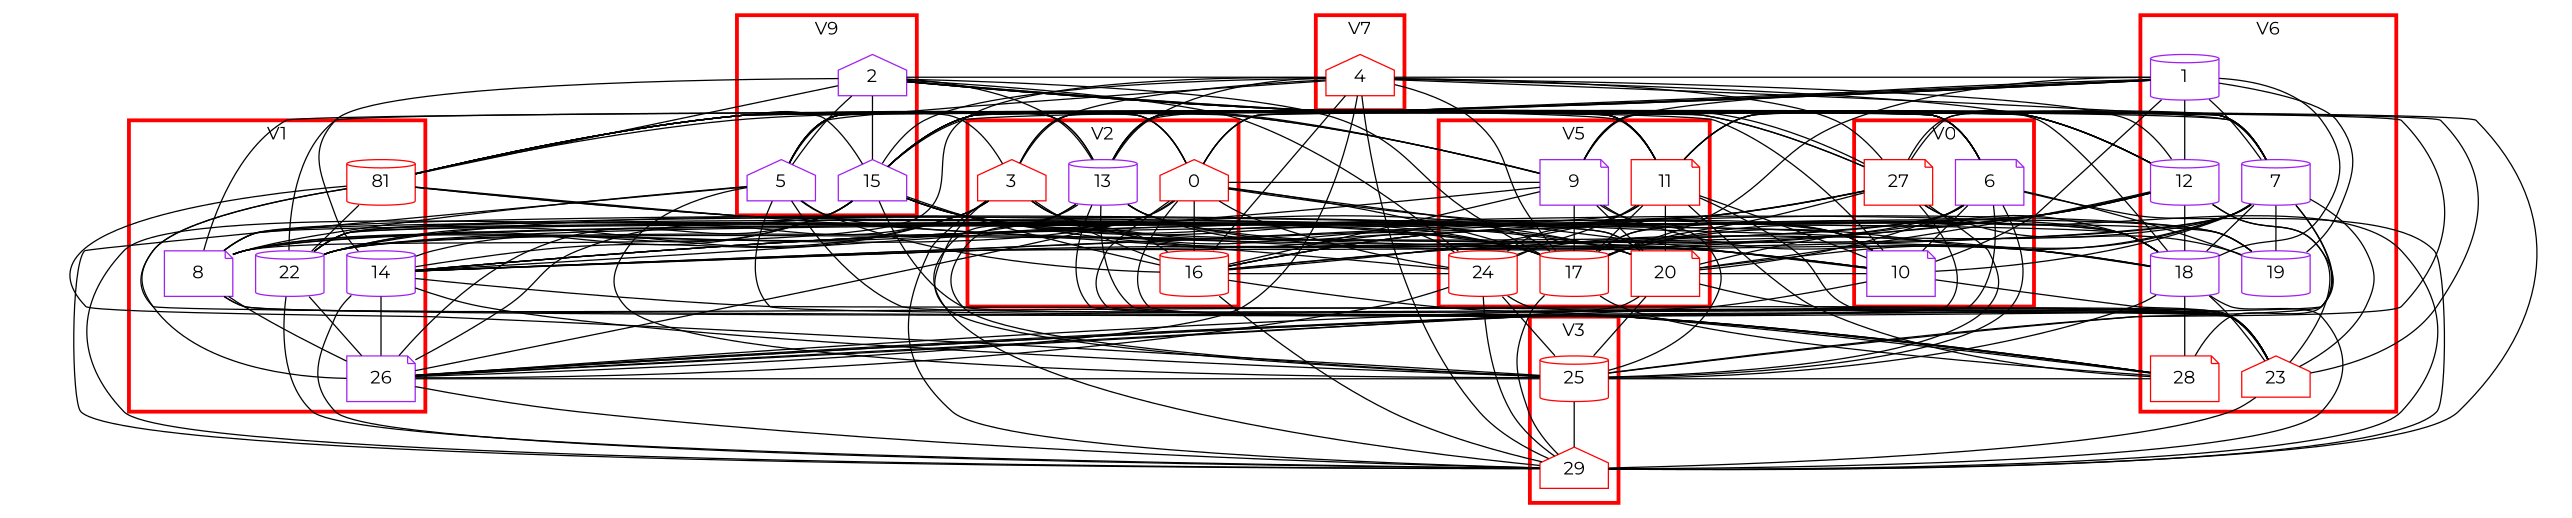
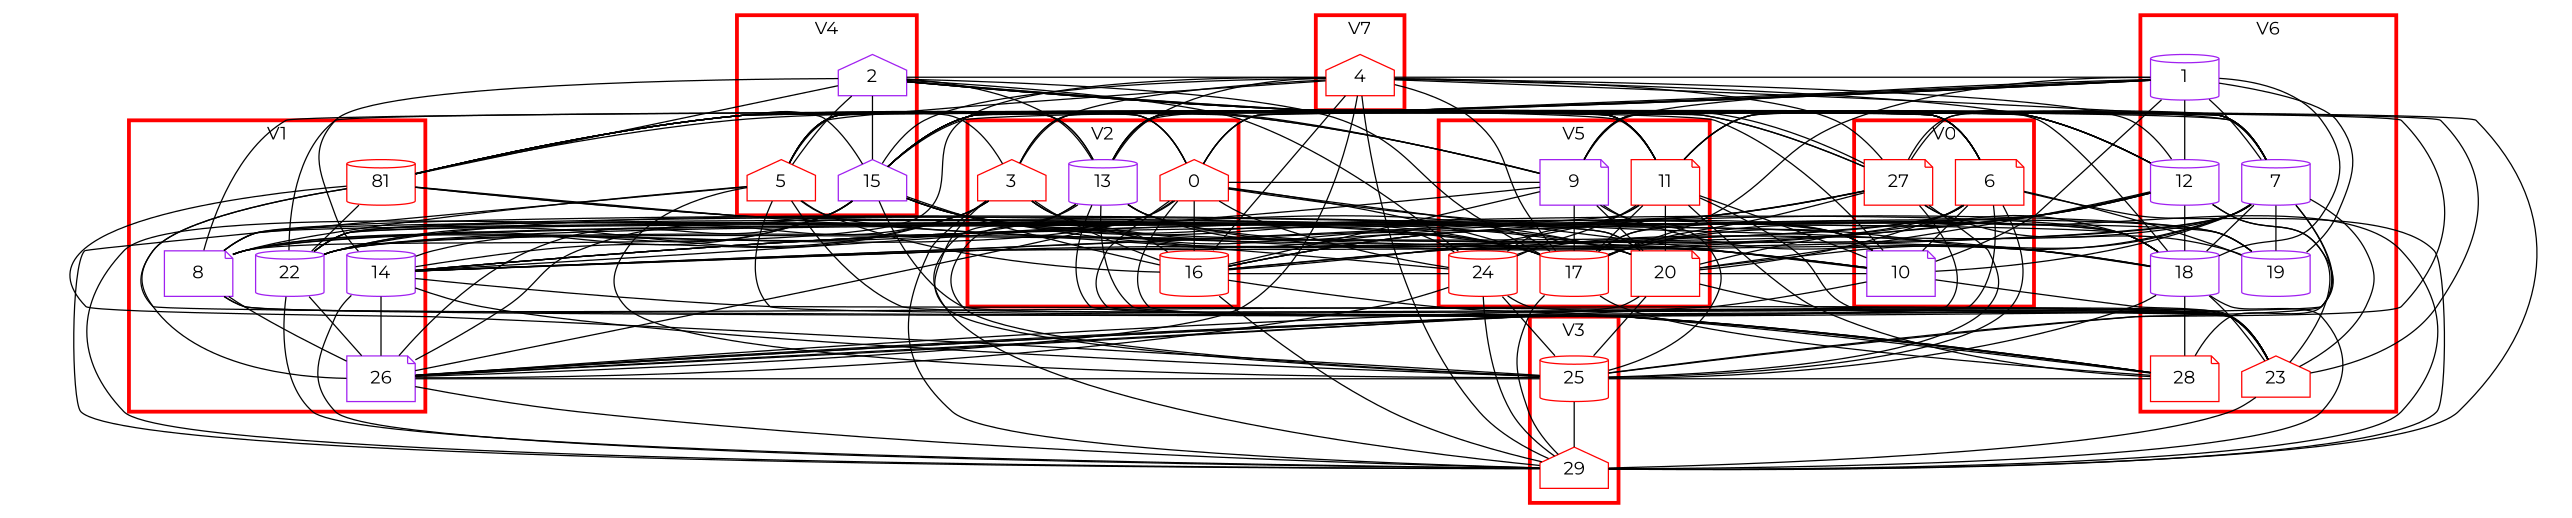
  graph {
    fontname=Montserrat
    node [color=purple fontname=Montserrat shape=cylinder]
    edge [fontname=Montserrat]
-   6 [shape=note]
+   6 [color=red shape=note]
    10 [shape=note]
    27 [color=red shape=note]
    8 [shape=note]
    14
    n6 [color=red label=81]
    22
    26 [shape=note]
    0 [color=red shape=house]
    3 [color=red shape=house]
    13
    16 [color=red]
    25 [color=red]
    29 [color=red shape=house]
    2 [shape=house]
-   5 [shape=house]
+   5 [color=red shape=house]
    15 [shape=house]
    9 [shape=note]
    11 [color=red shape=note]
    17 [color=red]
    20 [color=red shape=note]
    24 [color=red]
    1
    7
    12
    18
    19
    23 [color=red shape=house]
    28 [color=red shape=note]
    4 [color=red shape=house]
    subgraph cluster_1 {
      color=red
      label=V0
      penwidth=3
      6
      10
      27
    }
    subgraph cluster_2 {
      color=red
      label=V1
      penwidth=3
      8
      14
      n6
      22
      26
    }
    subgraph cluster_3 {
      color=red
      label=V2
      penwidth=3
      0
      3
      13
      16
    }
    subgraph cluster_4 {
      color=red
      label=V3
      penwidth=3
      25
      29
    }
    subgraph cluster_5 {
      color=red
-     label=V9
+     label=V4
      penwidth=3
      2
      5
      15
    }
    subgraph cluster_6 {
      color=red
      label=V5
      penwidth=3
      9
      11
      17
      20
      24
    }
    subgraph cluster_7 {
      color=red
      label=V6
      penwidth=3
      1
      7
      12
      18
      19
      23
      28
    }
    subgraph cluster_8 {
      color=red
      label=V7
      penwidth=3
      4
    }
    6 -- 10
    6 -- 14
    6 -- n6
    6 -- 22
    6 -- 26
    6 -- 16
    6 -- 25
    6 -- 29
    6 -- 15
    6 -- 9
    6 -- 11
    6 -- 20
    6 -- 19
    10 -- 14
    10 -- 22
    10 -- 26
    10 -- 13
    10 -- 16
    10 -- 15
    10 -- 11
    10 -- 17
    10 -- 20
    10 -- 23
    27 -- 29
    8 -- 10
    8 -- 27
    8 -- 26
    8 -- 13
    8 -- 16
    8 -- 20
    8 -- 12
    8 -- 23
    8 -- 28
    14 -- 27
    14 -- 26
    14 -- 25
    14 -- 29
    14 -- 15
    14 -- 17
    14 -- 18
    14 -- 19
    14 -- 23
    n6 -- 22
    n6 -- 26
    n6 -- 25
    n6 -- 24
    n6 -- 28
    22 -- 27
    22 -- 26
    22 -- 29
    22 -- 24
    26 -- 27
    26 -- 29
    0 -- 6
    0 -- 10
    0 -- 8
    0 -- n6
    0 -- 26
    0 -- 16
    0 -- 5
    0 -- 15
    0 -- 9
    0 -- 11
    0 -- 17
    0 -- 24
    0 -- 12
    0 -- 18
    0 -- 23
    0 -- 28
    3 -- 10
    3 -- 14
    3 -- n6
    3 -- 22
    3 -- 26
    3 -- 16
    3 -- 25
    3 -- 29
    3 -- 11
    3 -- 17
    3 -- 20
    3 -- 12
    3 -- 4
    13 -- 27
    13 -- n6
    13 -- 25
    13 -- 29
    13 -- 17
    13 -- 18
    13 -- 23
    13 -- 28
    16 -- 29
    16 -- 24
    16 -- 18
    16 -- 19
    16 -- 28
    25 -- 27
    25 -- 26
    25 -- 29
    25 -- 28
    2 -- 10
    2 -- 14
    2 -- n6
    2 -- 13
    2 -- 25
    2 -- 29
    2 -- 5
    2 -- 15
    2 -- 11
    2 -- 17
    2 -- 24
    2 -- 7
    2 -- 23
    2 -- 4
    5 -- 6
    5 -- 10
    5 -- 8
    5 -- 13
    5 -- 16
    5 -- 25
    5 -- 29
    5 -- 9
    5 -- 7
    5 -- 23
    5 -- 28
    15 -- 27
    15 -- n6
    15 -- 22
    15 -- 26
    15 -- 16
    15 -- 29
    15 -- 17
    15 -- 20
    15 -- 18
    15 -- 23
    9 -- 27
    9 -- 14
    9 -- 13
    9 -- 16
    9 -- 25
    9 -- 15
    9 -- 17
    9 -- 20
    9 -- 18
    11 -- 14
    11 -- n6
    11 -- 13
    11 -- 16
    11 -- 15
    11 -- 17
    11 -- 20
    11 -- 24
    11 -- 12
    11 -- 23
    11 -- 28
    17 -- 27
    17 -- n6
    17 -- 29
    17 -- 18
    17 -- 28
    20 -- n6
    20 -- 22
    20 -- 26
    20 -- 25
    20 -- 23
    24 -- 26
    24 -- 25
    24 -- 29
    1 -- 10
    1 -- 8
    1 -- n6
    1 -- 22
    1 -- 13
    1 -- 15
    1 -- 9
    1 -- 17
    1 -- 7
    1 -- 12
    1 -- 18
    1 -- 19
    1 -- 4
    7 -- 10
    7 -- 27
    7 -- 14
    7 -- n6
    7 -- 22
    7 -- 26
+   7 -- 15
    7 -- 9
    7 -- 11
    7 -- 17
    7 -- 20
    7 -- 24
    7 -- 18
    7 -- 19
    7 -- 23
    7 -- 28
    12 -- 27
    12 -- 14
    12 -- 22
    12 -- 16
    12 -- 25
    12 -- 15
    12 -- 17
    12 -- 20
    12 -- 18
    12 -- 23
    18 -- 22
    18 -- 25
    18 -- 29
    18 -- 20
    18 -- 23
    18 -- 28
    19 -- 27
    19 -- 24
    23 -- 26
    23 -- 29
    23 -- 24
    4 -- 27
    4 -- 8
    4 -- 26
    4 -- 13
    4 -- 16
    4 -- 29
    4 -- 5
    4 -- 15
    4 -- 17
    4 -- 7
    4 -- 12
    4 -- 18
  }
